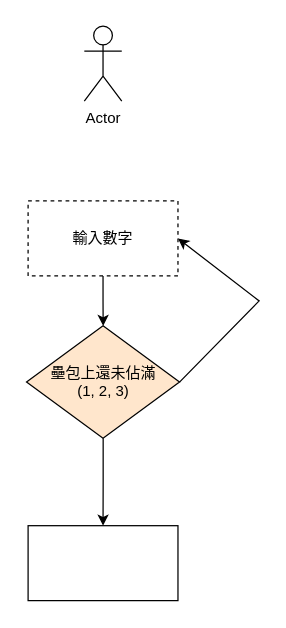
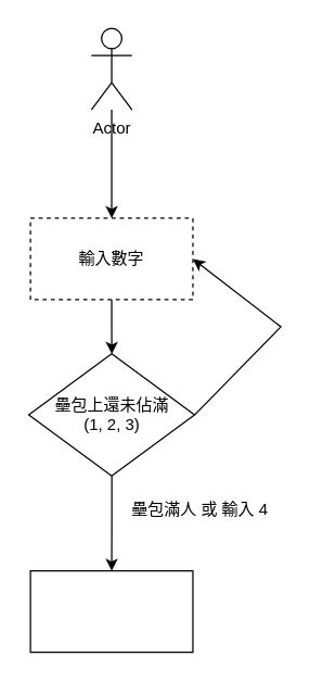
  <mxCell id="0" />
  <mxCell id="1" parent="0" />
+ <mxCell id="2" style="edgeStyle=orthogonalEdgeStyle;rounded=0;orthogonalLoop=1;jettySize=auto;html=1;entryX=0.5;entryY=0;entryDx=0;entryDy=0;" edge="1" parent="1" source="3" target="5"><mxGeometry relative="1" as="geometry" /></mxCell>
  <mxCell id="3" value="Actor" style="shape=umlActor;verticalLabelPosition=bottom;verticalAlign=top;html=1;outlineConnect=0;" vertex="1" parent="1"><mxGeometry x="67" y="20" width="30" height="60" as="geometry" /></mxCell>
  <mxCell id="4" style="edgeStyle=orthogonalEdgeStyle;rounded=0;orthogonalLoop=1;jettySize=auto;html=1;" edge="1" parent="1" source="5" target="7"><mxGeometry relative="1" as="geometry" /></mxCell>
  <mxCell id="5" value="輸入數字" style="rounded=0;whiteSpace=wrap;html=1;dashed=1;" vertex="1" parent="1"><mxGeometry x="22" y="160" width="120" height="60" as="geometry" /></mxCell>
  <mxCell id="6" value="" style="edgeStyle=orthogonalEdgeStyle;rounded=0;orthogonalLoop=1;jettySize=auto;html=1;" edge="1" parent="1" source="7" target="9"><mxGeometry relative="1" as="geometry" /></mxCell>
- <mxCell id="7" value="壘包上還未佔滿&lt;div&gt;(1, 2, 3)&lt;/div&gt;" style="rhombus;whiteSpace=wrap;html=1;fillColor=#ffe6cc;" vertex="1" parent="1"><mxGeometry x="20.75" y="260" width="122.5" height="90" as="geometry" /></mxCell>
+ <mxCell id="7" value="壘包上還未佔滿&lt;div&gt;(1, 2, 3)&lt;/div&gt;" style="rhombus;whiteSpace=wrap;html=1;" vertex="1" parent="1"><mxGeometry x="20.75" y="260" width="122.5" height="90" as="geometry" /></mxCell>
  <mxCell id="8" value="" style="endArrow=classic;html=1;rounded=0;entryX=1;entryY=0.5;entryDx=0;entryDy=0;exitX=1;exitY=0.5;exitDx=0;exitDy=0;" edge="1" parent="1" source="7" target="5"><mxGeometry width="50" height="50" relative="1" as="geometry"><mxPoint x="157" y="320" as="sourcePoint" /><mxPoint x="207" y="270" as="targetPoint" /><Array as="points"><mxPoint x="207" y="240" /></Array></mxGeometry></mxCell>
  <mxCell id="9" value="" style="whiteSpace=wrap;html=1;" vertex="1" parent="1"><mxGeometry x="22" y="420" width="120" height="60" as="geometry" /></mxCell>
+ <mxCell id="10" value="壘包滿人 或 輸入 4" style="text;html=1;align=center;verticalAlign=middle;resizable=0;points=[];autosize=1;strokeColor=none;fillColor=none;" vertex="1" parent="1"><mxGeometry x="87" y="360" width="120" height="30" as="geometry" /></mxCell>
